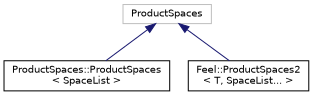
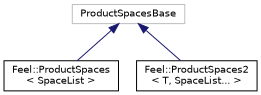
  digraph {
    rankdir=TB
    node [color=black fillcolor=white fontname=Helvetica fontsize=10 shape=record style=filled]
    edge [color=midnightblue dir=back fontname=Helvetica fontsize=10 labelfontname=Helvetica labelfontsize=10 style=solid]
-   n1 [color=grey75 height=0.2 label=ProductSpaces width=0.4]
-   n2 [height=0.2 label="ProductSpaces::ProductSpaces\l\< SpaceList \>" width=0.4]
+   n1 [color=grey75 height=0.2 label=ProductSpacesBase width=0.4]
+   n2 [height=0.2 label="Feel::ProductSpaces\l\< SpaceList \>" width=0.4]
    n3 [height=0.2 label="Feel::ProductSpaces2\l\< T, SpaceList... \>" width=0.4]
    n1 -> n2
    n1 -> n3
  }
